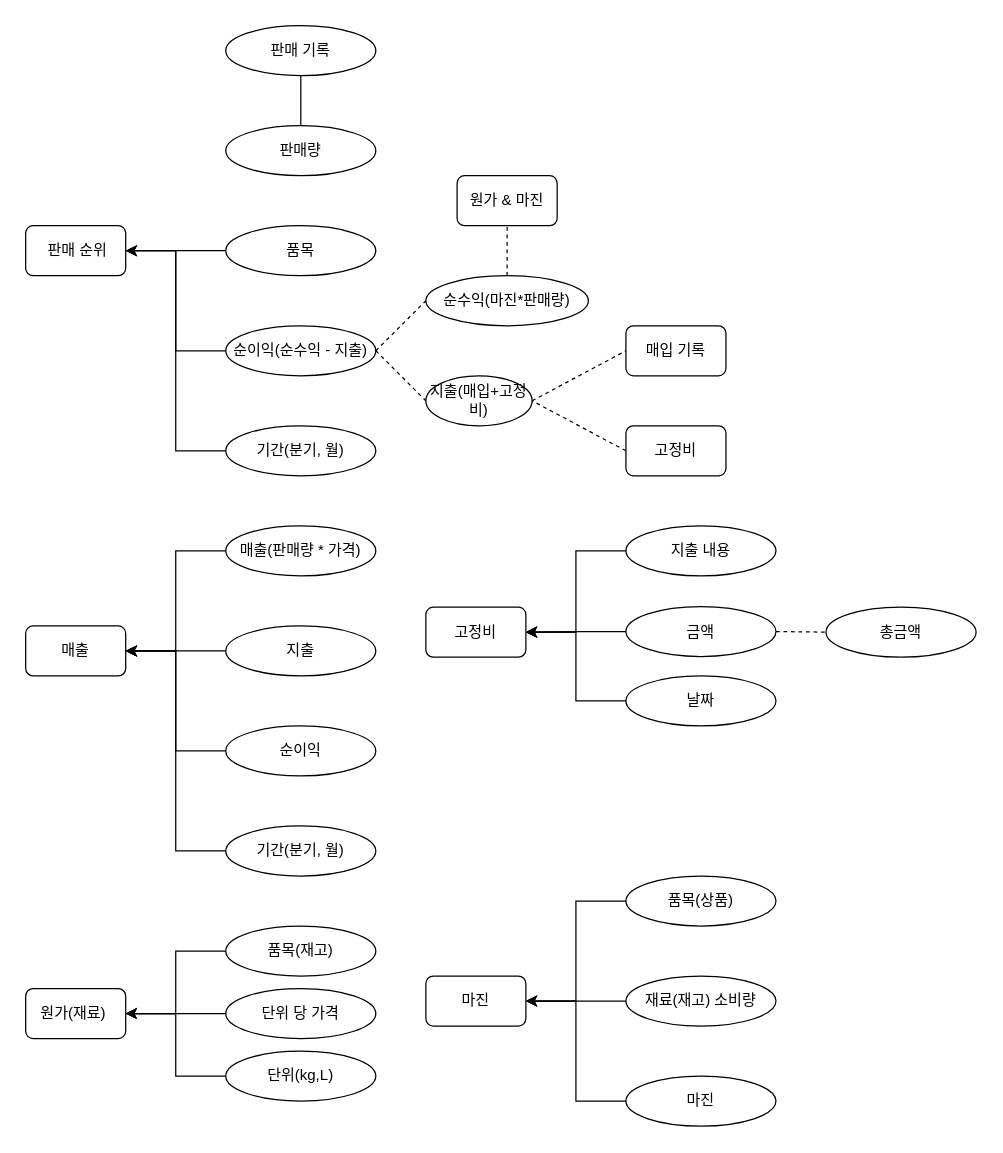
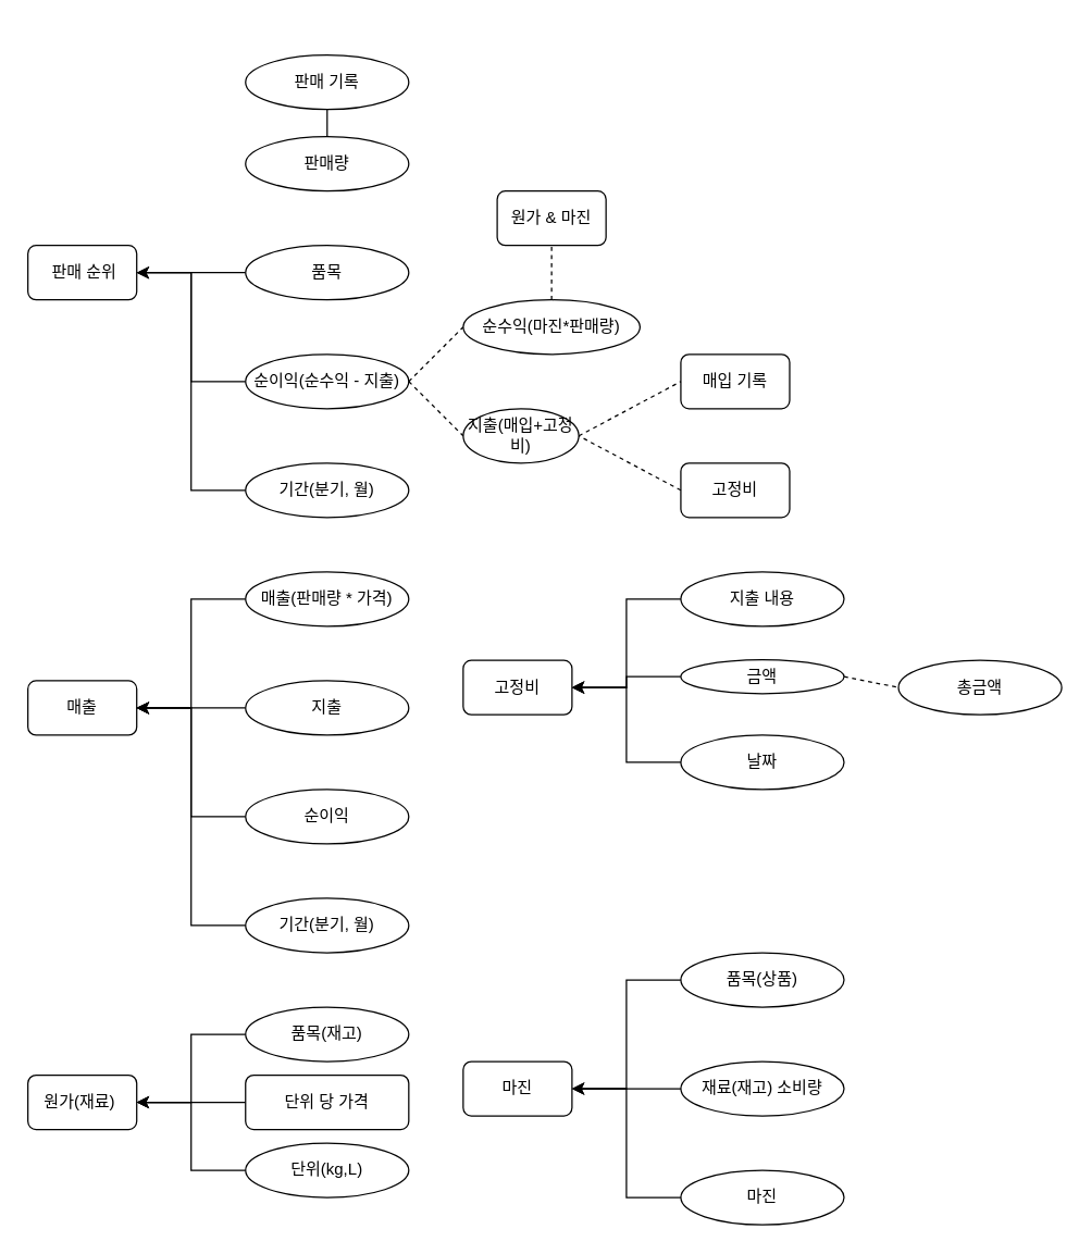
  <mxCell id="0" />
  <mxCell id="1" parent="0" />
  <mxCell id="2" value="판매량" style="ellipse;whiteSpace=wrap;html=1;" parent="1" vertex="1"><mxGeometry x="180" y="100" width="120" height="40" as="geometry" /></mxCell>
  <mxCell id="3" value="&amp;nbsp;판매 순위" style="rounded=1;whiteSpace=wrap;html=1;" parent="1" vertex="1"><mxGeometry x="20" y="180" width="80" height="40" as="geometry" /></mxCell>
  <mxCell id="4" style="edgeStyle=orthogonalEdgeStyle;rounded=0;orthogonalLoop=1;jettySize=auto;html=1;entryX=1;entryY=0.5;entryDx=0;entryDy=0;" edge="1" parent="1" source="5" target="3"><mxGeometry relative="1" as="geometry" /></mxCell>
  <mxCell id="5" value="순이익(순수익 - 지출)" style="ellipse;whiteSpace=wrap;html=1;" parent="1" vertex="1"><mxGeometry x="180" y="260" width="120" height="40" as="geometry" /></mxCell>
  <mxCell id="6" value="순수익(마진*판매량)" style="ellipse;whiteSpace=wrap;html=1;" parent="1" vertex="1"><mxGeometry x="340" y="220" width="130" height="40" as="geometry" /></mxCell>
  <mxCell id="7" value="지출(매입+고정비)" style="ellipse;whiteSpace=wrap;html=1;" parent="1" vertex="1"><mxGeometry x="340" y="300" width="85" height="40" as="geometry" /></mxCell>
- <mxCell id="8" value="판매 기록" style="ellipse;whiteSpace=wrap;html=1;" parent="1" vertex="1"><mxGeometry x="180" y="20" width="120" height="40" as="geometry" /></mxCell>
+ <mxCell id="8" value="판매 기록" style="ellipse;whiteSpace=wrap;html=1;" parent="1" vertex="1"><mxGeometry x="180" y="40" width="120" height="40" as="geometry" /></mxCell>
  <mxCell id="9" value="" style="endArrow=none;dashed=0;html=1;rounded=0;entryX=0.5;entryY=1;entryDx=0;entryDy=0;exitX=0.5;exitY=0;exitDx=0;exitDy=0;" parent="1" source="2" target="8" edge="1"><mxGeometry width="50" height="50" relative="1" as="geometry"><mxPoint x="380" y="140" as="sourcePoint" /><mxPoint x="430" y="90" as="targetPoint" /></mxGeometry></mxCell>
  <mxCell id="10" value="원가 &amp;amp; 마진" style="rounded=1;whiteSpace=wrap;html=1;" parent="1" vertex="1"><mxGeometry x="365" y="140" width="80" height="40" as="geometry" /></mxCell>
  <mxCell id="11" value="" style="endArrow=none;dashed=1;html=1;rounded=0;entryX=0.5;entryY=1;entryDx=0;entryDy=0;exitX=0.5;exitY=0;exitDx=0;exitDy=0;" parent="1" source="6" target="10" edge="1"><mxGeometry width="50" height="50" relative="1" as="geometry"><mxPoint x="540" y="190" as="sourcePoint" /><mxPoint x="590" y="140" as="targetPoint" /></mxGeometry></mxCell>
  <mxCell id="12" style="edgeStyle=orthogonalEdgeStyle;rounded=0;orthogonalLoop=1;jettySize=auto;html=1;entryX=1;entryY=0.5;entryDx=0;entryDy=0;" edge="1" parent="1" source="13" target="3"><mxGeometry relative="1" as="geometry" /></mxCell>
  <mxCell id="13" value="품목" style="ellipse;whiteSpace=wrap;html=1;" parent="1" vertex="1"><mxGeometry x="180" y="180" width="120" height="40" as="geometry" /></mxCell>
  <mxCell id="14" value="매입 기록" style="rounded=1;whiteSpace=wrap;html=1;" parent="1" vertex="1"><mxGeometry x="500" y="260" width="80" height="40" as="geometry" /></mxCell>
  <mxCell id="15" value="고정비" style="rounded=1;whiteSpace=wrap;html=1;" parent="1" vertex="1"><mxGeometry x="500" y="340" width="80" height="40" as="geometry" /></mxCell>
  <mxCell id="16" value="매출" style="rounded=1;whiteSpace=wrap;html=1;" parent="1" vertex="1"><mxGeometry x="20" y="500" width="80" height="40" as="geometry" /></mxCell>
  <mxCell id="17" style="edgeStyle=orthogonalEdgeStyle;rounded=0;orthogonalLoop=1;jettySize=auto;html=1;entryX=1;entryY=0.5;entryDx=0;entryDy=0;" edge="1" parent="1" source="18" target="16"><mxGeometry relative="1" as="geometry" /></mxCell>
  <mxCell id="18" value="매출(판매량 * 가격)" style="ellipse;whiteSpace=wrap;html=1;" parent="1" vertex="1"><mxGeometry x="180" y="420" width="120" height="40" as="geometry" /></mxCell>
  <mxCell id="19" style="edgeStyle=orthogonalEdgeStyle;rounded=0;orthogonalLoop=1;jettySize=auto;html=1;entryX=1;entryY=0.5;entryDx=0;entryDy=0;" edge="1" parent="1" source="20" target="16"><mxGeometry relative="1" as="geometry" /></mxCell>
  <mxCell id="20" value="지출" style="ellipse;whiteSpace=wrap;html=1;" parent="1" vertex="1"><mxGeometry x="180" y="500" width="120" height="40" as="geometry" /></mxCell>
  <mxCell id="21" style="edgeStyle=orthogonalEdgeStyle;rounded=0;orthogonalLoop=1;jettySize=auto;html=1;entryX=1;entryY=0.5;entryDx=0;entryDy=0;" edge="1" parent="1" source="22" target="16"><mxGeometry relative="1" as="geometry" /></mxCell>
  <mxCell id="22" value="순이익" style="ellipse;whiteSpace=wrap;html=1;" parent="1" vertex="1"><mxGeometry x="180" y="580" width="120" height="40" as="geometry" /></mxCell>
  <mxCell id="23" value="" style="endArrow=none;dashed=1;html=1;rounded=0;entryX=1;entryY=0.5;entryDx=0;entryDy=0;exitX=0;exitY=0.5;exitDx=0;exitDy=0;" parent="1" source="15" target="7" edge="1"><mxGeometry width="50" height="50" relative="1" as="geometry"><mxPoint x="420" y="440" as="sourcePoint" /><mxPoint x="470" y="390" as="targetPoint" /></mxGeometry></mxCell>
  <mxCell id="24" value="" style="endArrow=none;dashed=1;html=1;rounded=0;exitX=1;exitY=0.5;exitDx=0;exitDy=0;entryX=0;entryY=0.5;entryDx=0;entryDy=0;" parent="1" source="7" target="14" edge="1"><mxGeometry width="50" height="50" relative="1" as="geometry"><mxPoint x="460" y="300" as="sourcePoint" /><mxPoint x="510" y="250" as="targetPoint" /></mxGeometry></mxCell>
  <mxCell id="25" style="edgeStyle=orthogonalEdgeStyle;rounded=0;orthogonalLoop=1;jettySize=auto;html=1;entryX=1;entryY=0.5;entryDx=0;entryDy=0;" edge="1" parent="1" source="26" target="3"><mxGeometry relative="1" as="geometry" /></mxCell>
  <mxCell id="26" value="기간(분기, 월)" style="ellipse;whiteSpace=wrap;html=1;" parent="1" vertex="1"><mxGeometry x="180" y="340" width="120" height="40" as="geometry" /></mxCell>
  <mxCell id="27" value="" style="endArrow=none;dashed=1;html=1;rounded=0;exitX=1;exitY=0.5;exitDx=0;exitDy=0;entryX=0;entryY=0.5;entryDx=0;entryDy=0;" parent="1" source="5" target="7" edge="1"><mxGeometry width="50" height="50" relative="1" as="geometry"><mxPoint x="320" y="310" as="sourcePoint" /><mxPoint x="370" y="260" as="targetPoint" /></mxGeometry></mxCell>
  <mxCell id="28" value="" style="endArrow=none;dashed=1;html=1;rounded=0;exitX=1;exitY=0.5;exitDx=0;exitDy=0;entryX=0;entryY=0.5;entryDx=0;entryDy=0;" parent="1" source="5" target="6" edge="1"><mxGeometry width="50" height="50" relative="1" as="geometry"><mxPoint x="310" y="250" as="sourcePoint" /><mxPoint x="360" y="200" as="targetPoint" /></mxGeometry></mxCell>
  <mxCell id="29" style="edgeStyle=orthogonalEdgeStyle;rounded=0;orthogonalLoop=1;jettySize=auto;html=1;entryX=1;entryY=0.5;entryDx=0;entryDy=0;" edge="1" parent="1" source="30" target="16"><mxGeometry relative="1" as="geometry" /></mxCell>
  <mxCell id="30" value="기간(분기, 월)" style="ellipse;whiteSpace=wrap;html=1;" parent="1" vertex="1"><mxGeometry x="180" y="660" width="120" height="40" as="geometry" /></mxCell>
  <mxCell id="31" value="원가(재료)&amp;nbsp;" style="rounded=1;whiteSpace=wrap;html=1;" parent="1" vertex="1"><mxGeometry x="20" y="790" width="80" height="40" as="geometry" /></mxCell>
  <mxCell id="32" style="edgeStyle=orthogonalEdgeStyle;rounded=0;orthogonalLoop=1;jettySize=auto;html=1;entryX=1;entryY=0.5;entryDx=0;entryDy=0;" edge="1" parent="1" source="33" target="31"><mxGeometry relative="1" as="geometry" /></mxCell>
  <mxCell id="33" value="품목(재고)" style="ellipse;whiteSpace=wrap;html=1;" parent="1" vertex="1"><mxGeometry x="180" y="740" width="120" height="40" as="geometry" /></mxCell>
  <mxCell id="34" style="edgeStyle=orthogonalEdgeStyle;rounded=0;orthogonalLoop=1;jettySize=auto;html=1;entryX=1;entryY=0.5;entryDx=0;entryDy=0;" edge="1" parent="1" source="35" target="31"><mxGeometry relative="1" as="geometry" /></mxCell>
- <mxCell id="35" value="단위 당 가격" style="ellipse;whiteSpace=wrap;html=1;" parent="1" vertex="1"><mxGeometry x="180" y="790" width="120" height="40" as="geometry" /></mxCell>
+ <mxCell id="35" value="단위 당 가격" style="whiteSpace=wrap;html=1;rounded=1;" parent="1" vertex="1"><mxGeometry x="180" y="790" width="120" height="40" as="geometry" /></mxCell>
  <mxCell id="36" style="edgeStyle=orthogonalEdgeStyle;rounded=0;orthogonalLoop=1;jettySize=auto;html=1;entryX=1;entryY=0.5;entryDx=0;entryDy=0;" edge="1" parent="1" source="37" target="31"><mxGeometry relative="1" as="geometry" /></mxCell>
  <mxCell id="37" value="단위(kg,L)" style="ellipse;whiteSpace=wrap;html=1;" parent="1" vertex="1"><mxGeometry x="180" y="840" width="120" height="40" as="geometry" /></mxCell>
  <mxCell id="38" value="마진" style="rounded=1;whiteSpace=wrap;html=1;" parent="1" vertex="1"><mxGeometry x="340" y="780" width="80" height="40" as="geometry" /></mxCell>
  <mxCell id="39" style="edgeStyle=orthogonalEdgeStyle;rounded=0;orthogonalLoop=1;jettySize=auto;html=1;entryX=1;entryY=0.5;entryDx=0;entryDy=0;" edge="1" parent="1" source="40" target="38"><mxGeometry relative="1" as="geometry" /></mxCell>
  <mxCell id="40" value="품목(상품)" style="ellipse;whiteSpace=wrap;html=1;" vertex="1" parent="1"><mxGeometry x="500" y="700" width="120" height="40" as="geometry" /></mxCell>
  <mxCell id="41" style="edgeStyle=orthogonalEdgeStyle;rounded=0;orthogonalLoop=1;jettySize=auto;html=1;entryX=1;entryY=0.5;entryDx=0;entryDy=0;" edge="1" parent="1" source="42" target="38"><mxGeometry relative="1" as="geometry" /></mxCell>
  <mxCell id="42" value="재료(재고) 소비량" style="ellipse;whiteSpace=wrap;html=1;" vertex="1" parent="1"><mxGeometry x="500" y="780" width="120" height="40" as="geometry" /></mxCell>
  <mxCell id="43" style="edgeStyle=orthogonalEdgeStyle;rounded=0;orthogonalLoop=1;jettySize=auto;html=1;entryX=1;entryY=0.5;entryDx=0;entryDy=0;" edge="1" parent="1" source="44" target="38"><mxGeometry relative="1" as="geometry" /></mxCell>
  <mxCell id="44" value="마진" style="ellipse;whiteSpace=wrap;html=1;" vertex="1" parent="1"><mxGeometry x="500" y="860" width="120" height="40" as="geometry" /></mxCell>
  <mxCell id="45" value="고정비" style="rounded=1;whiteSpace=wrap;html=1;" vertex="1" parent="1"><mxGeometry x="340" y="485" width="80" height="40" as="geometry" /></mxCell>
  <mxCell id="46" style="edgeStyle=orthogonalEdgeStyle;rounded=0;orthogonalLoop=1;jettySize=auto;html=1;entryX=1;entryY=0.5;entryDx=0;entryDy=0;" edge="1" parent="1" source="47" target="45"><mxGeometry relative="1" as="geometry" /></mxCell>
  <mxCell id="47" value="지출 내용" style="ellipse;whiteSpace=wrap;html=1;" vertex="1" parent="1"><mxGeometry x="500" y="420" width="120" height="40" as="geometry" /></mxCell>
  <mxCell id="48" style="edgeStyle=orthogonalEdgeStyle;rounded=0;orthogonalLoop=1;jettySize=auto;html=1;entryX=1;entryY=0.5;entryDx=0;entryDy=0;" edge="1" parent="1" source="49" target="45"><mxGeometry relative="1" as="geometry" /></mxCell>
- <mxCell id="49" value="금액" style="ellipse;whiteSpace=wrap;html=1;" vertex="1" parent="1"><mxGeometry x="500" y="484.5" width="120" height="40" as="geometry" /></mxCell>
+ <mxCell id="49" value="금액" style="ellipse;whiteSpace=wrap;html=1;" vertex="1" parent="1"><mxGeometry x="500" y="484.5" width="120" height="25" as="geometry" /></mxCell>
  <mxCell id="50" style="edgeStyle=orthogonalEdgeStyle;rounded=0;orthogonalLoop=1;jettySize=auto;html=1;entryX=1;entryY=0.5;entryDx=0;entryDy=0;" edge="1" parent="1" source="51" target="45"><mxGeometry relative="1" as="geometry" /></mxCell>
  <mxCell id="51" value="날짜" style="ellipse;whiteSpace=wrap;html=1;" vertex="1" parent="1"><mxGeometry x="500" y="540" width="120" height="40" as="geometry" /></mxCell>
  <mxCell id="52" value="총금액" style="ellipse;whiteSpace=wrap;html=1;" vertex="1" parent="1"><mxGeometry x="660" y="485" width="120" height="40" as="geometry" /></mxCell>
  <mxCell id="53" value="" style="endArrow=none;dashed=1;html=1;rounded=0;exitX=1;exitY=0.5;exitDx=0;exitDy=0;entryX=0;entryY=0.5;entryDx=0;entryDy=0;" edge="1" parent="1" source="49" target="52"><mxGeometry width="50" height="50" relative="1" as="geometry"><mxPoint x="650" y="500" as="sourcePoint" /><mxPoint x="700" y="450" as="targetPoint" /></mxGeometry></mxCell>
